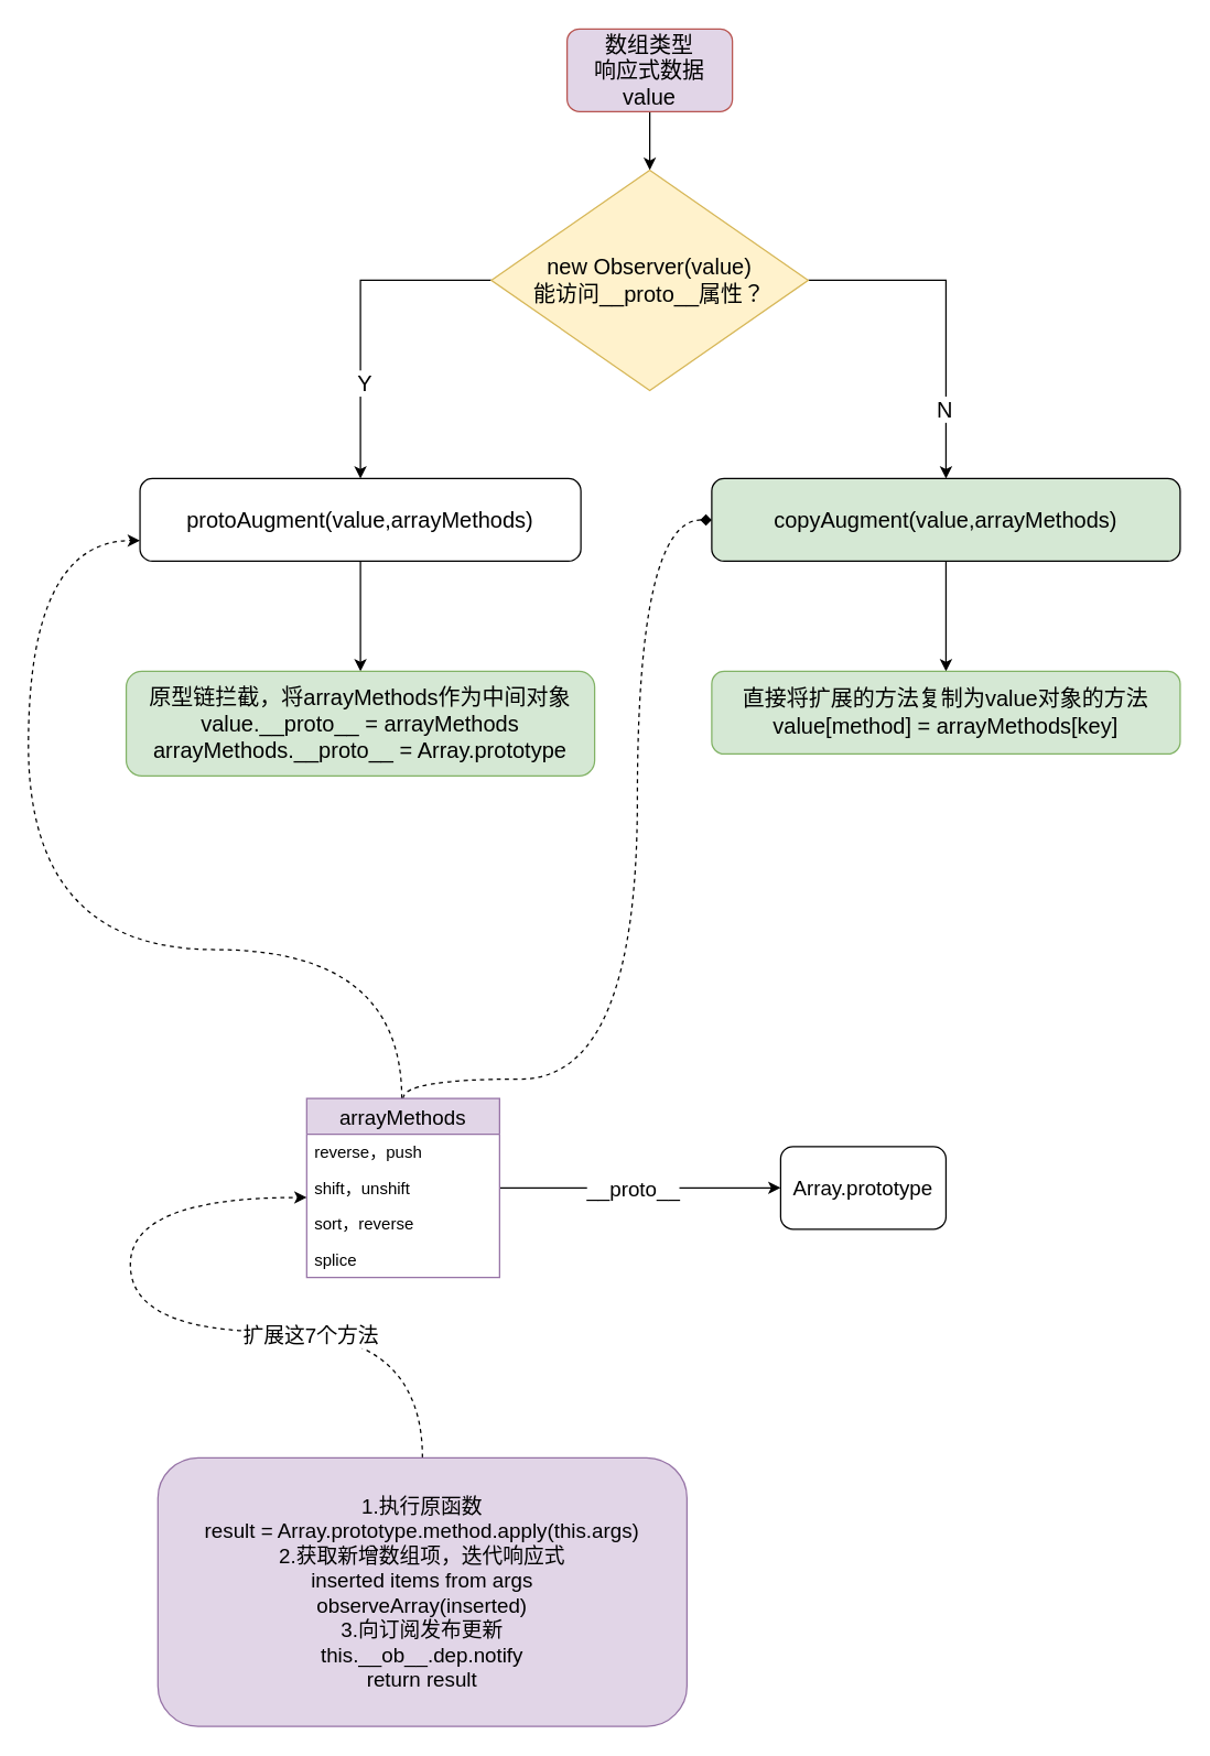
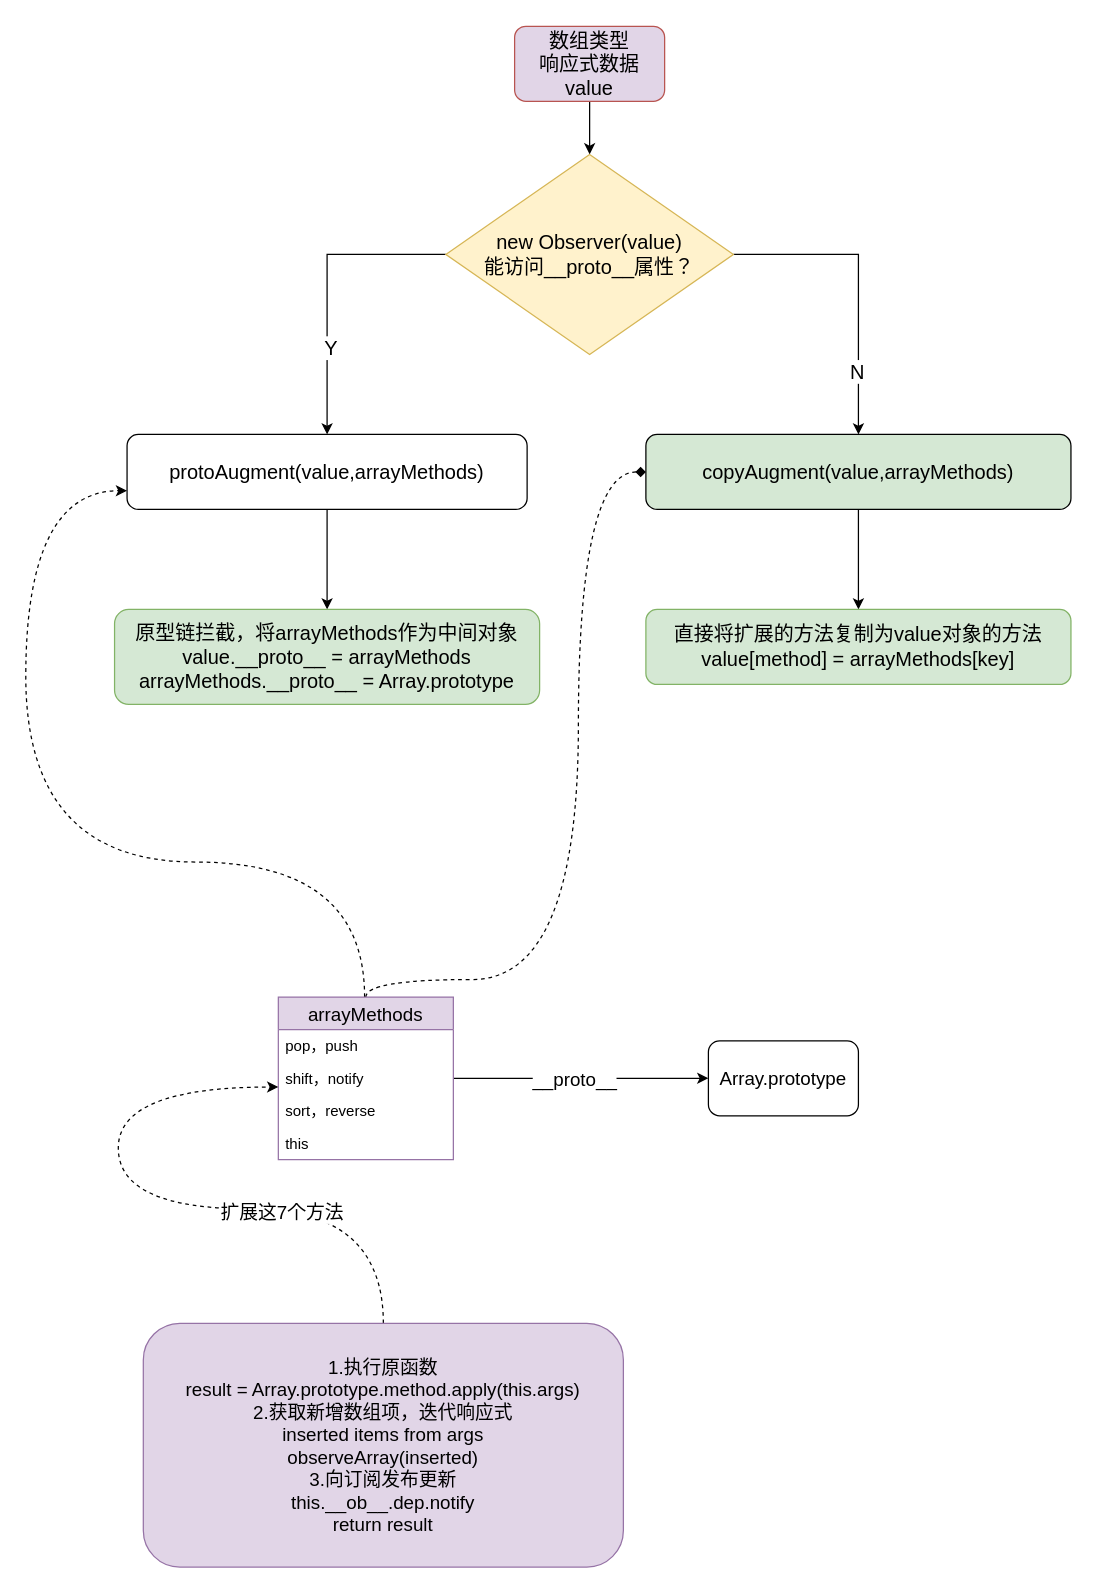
  <mxCell id="0" />
  <mxCell id="1" parent="0" />
  <mxCell id="2" style="edgeStyle=orthogonalEdgeStyle;rounded=0;orthogonalLoop=1;jettySize=auto;html=1;entryX=0.5;entryY=0;entryDx=0;entryDy=0;" parent="1" source="3" target="8" edge="1"><mxGeometry relative="1" as="geometry" /></mxCell>
  <mxCell id="3" value="数组类型&lt;br style=&quot;font-size: 16px&quot;&gt;响应式数据&lt;br&gt;value" style="rounded=1;whiteSpace=wrap;html=1;fontSize=16;fillColor=#e1d5e7;strokeColor=#b85450;" parent="1" vertex="1"><mxGeometry x="411" y="20.5" width="120" height="60" as="geometry" /></mxCell>
  <mxCell id="4" value="" style="edgeStyle=orthogonalEdgeStyle;rounded=0;orthogonalLoop=1;jettySize=auto;html=1;fontSize=16;" parent="1" source="8" target="10" edge="1"><mxGeometry relative="1" as="geometry"><mxPoint x="526" y="208" as="targetPoint" /><Array as="points"><mxPoint x="686" y="203" /></Array></mxGeometry></mxCell>
  <mxCell id="5" value="N" style="text;html=1;resizable=0;points=[];align=center;verticalAlign=middle;labelBackgroundColor=#ffffff;fontSize=16;" parent="4" vertex="1" connectable="0"><mxGeometry x="0.578" y="-2" relative="1" as="geometry"><mxPoint as="offset" /></mxGeometry></mxCell>
  <mxCell id="6" style="edgeStyle=orthogonalEdgeStyle;rounded=0;orthogonalLoop=1;jettySize=auto;html=1;fontSize=16;" parent="1" source="8" target="13" edge="1"><mxGeometry relative="1" as="geometry"><Array as="points"><mxPoint x="261" y="203" /></Array></mxGeometry></mxCell>
  <mxCell id="7" value="Y" style="text;html=1;resizable=0;points=[];align=center;verticalAlign=middle;labelBackgroundColor=#ffffff;fontSize=16;" parent="6" vertex="1" connectable="0"><mxGeometry x="0.413" y="2" relative="1" as="geometry"><mxPoint as="offset" /></mxGeometry></mxCell>
  <mxCell id="8" value="new Observer(value)&lt;br style=&quot;font-size: 16px&quot;&gt;能访问__proto__属性？" style="rhombus;whiteSpace=wrap;html=1;fontSize=16;fillColor=#fff2cc;strokeColor=#d6b656;" parent="1" vertex="1"><mxGeometry x="356" y="123" width="230" height="160" as="geometry" /></mxCell>
  <mxCell id="9" value="" style="edgeStyle=orthogonalEdgeStyle;rounded=0;orthogonalLoop=1;jettySize=auto;html=1;" parent="1" source="10" target="11" edge="1"><mxGeometry relative="1" as="geometry" /></mxCell>
  <mxCell id="10" value="&lt;span style=&quot;white-space: normal ; font-size: 16px&quot;&gt;copyAugment(value,arrayMethods)&lt;/span&gt;" style="rounded=1;whiteSpace=wrap;html=1;fontSize=16;fillColor=#d5e8d4;" parent="1" vertex="1"><mxGeometry x="516" y="347" width="340" height="60" as="geometry" /></mxCell>
  <mxCell id="11" value="&lt;span style=&quot;white-space: normal ; font-size: 16px&quot;&gt;直接将扩展的方法复制为value对象的方法&lt;br&gt;value[method] = arrayMethods[key]&lt;/span&gt;" style="rounded=1;whiteSpace=wrap;html=1;fontSize=16;fillColor=#d5e8d4;strokeColor=#82b366;" parent="1" vertex="1"><mxGeometry x="516" y="487" width="340" height="60" as="geometry" /></mxCell>
  <mxCell id="12" value="" style="edgeStyle=orthogonalEdgeStyle;rounded=0;orthogonalLoop=1;jettySize=auto;html=1;" parent="1" source="13" target="14" edge="1"><mxGeometry relative="1" as="geometry" /></mxCell>
  <mxCell id="13" value="protoAugment(value,arrayMethods)" style="rounded=1;whiteSpace=wrap;html=1;fontSize=16;" parent="1" vertex="1"><mxGeometry x="101" y="347" width="320" height="60" as="geometry" /></mxCell>
  <mxCell id="14" value="原型链拦截，将arrayMethods作为中间对象&lt;br&gt;value.__proto__ = arrayMethods&lt;br&gt;arrayMethods.__proto__ = Array.prototype" style="rounded=1;whiteSpace=wrap;html=1;fontSize=16;fillColor=#d5e8d4;strokeColor=#82b366;" parent="1" vertex="1"><mxGeometry x="91" y="487" width="340" height="76" as="geometry" /></mxCell>
  <mxCell id="15" style="edgeStyle=orthogonalEdgeStyle;rounded=0;orthogonalLoop=1;jettySize=auto;html=1;fontSize=15;" parent="1" source="19" target="24" edge="1"><mxGeometry relative="1" as="geometry" /></mxCell>
  <mxCell id="16" value="__proto__" style="text;html=1;resizable=0;points=[];align=center;verticalAlign=middle;labelBackgroundColor=#ffffff;fontSize=15;" parent="15" vertex="1" connectable="0"><mxGeometry x="-0.245" y="1" relative="1" as="geometry"><mxPoint x="19" y="1" as="offset" /></mxGeometry></mxCell>
  <mxCell id="17" style="edgeStyle=orthogonalEdgeStyle;orthogonalLoop=1;jettySize=auto;html=1;entryX=0;entryY=0.75;entryDx=0;entryDy=0;fontSize=15;dashed=1;curved=1;" parent="1" source="19" target="13" edge="1"><mxGeometry relative="1" as="geometry"><Array as="points"><mxPoint x="291" y="689" /><mxPoint x="20" y="689" /><mxPoint x="20" y="392" /></Array></mxGeometry></mxCell>
  <mxCell id="18" style="edgeStyle=orthogonalEdgeStyle;curved=1;orthogonalLoop=1;jettySize=auto;html=1;dashed=1;fontSize=15;endArrow=diamond;" parent="1" source="19" target="10" edge="1"><mxGeometry relative="1" as="geometry"><Array as="points"><mxPoint x="462" y="783" /><mxPoint x="462" y="377" /></Array></mxGeometry></mxCell>
  <mxCell id="19" value="arrayMethods" style="swimlane;fontStyle=0;childLayout=stackLayout;horizontal=1;startSize=26;fillColor=#e1d5e7;horizontalStack=0;resizeParent=1;resizeParentMax=0;resizeLast=0;collapsible=1;marginBottom=0;fontSize=15;strokeColor=#9673a6;" parent="1" vertex="1"><mxGeometry x="222" y="797" width="140" height="130" as="geometry" /></mxCell>
- <mxCell id="20" value="reverse，push" style="text;strokeColor=none;fillColor=none;align=left;verticalAlign=top;spacingLeft=4;spacingRight=4;overflow=hidden;rotatable=0;points=[[0,0.5],[1,0.5]];portConstraint=eastwest;" parent="19" vertex="1"><mxGeometry y="26" width="140" height="26" as="geometry" /></mxCell>
- <mxCell id="21" value="shift，unshift" style="text;strokeColor=none;fillColor=none;align=left;verticalAlign=top;spacingLeft=4;spacingRight=4;overflow=hidden;rotatable=0;points=[[0,0.5],[1,0.5]];portConstraint=eastwest;" parent="19" vertex="1"><mxGeometry y="52" width="140" height="26" as="geometry" /></mxCell>
+ <mxCell id="20" value="pop，push" style="text;strokeColor=none;fillColor=none;align=left;verticalAlign=top;spacingLeft=4;spacingRight=4;overflow=hidden;rotatable=0;points=[[0,0.5],[1,0.5]];portConstraint=eastwest;" parent="19" vertex="1"><mxGeometry y="26" width="140" height="26" as="geometry" /></mxCell>
+ <mxCell id="21" value="shift，notify" style="text;strokeColor=none;fillColor=none;align=left;verticalAlign=top;spacingLeft=4;spacingRight=4;overflow=hidden;rotatable=0;points=[[0,0.5],[1,0.5]];portConstraint=eastwest;" parent="19" vertex="1"><mxGeometry y="52" width="140" height="26" as="geometry" /></mxCell>
  <mxCell id="22" value="sort，reverse" style="text;strokeColor=none;fillColor=none;align=left;verticalAlign=top;spacingLeft=4;spacingRight=4;overflow=hidden;rotatable=0;points=[[0,0.5],[1,0.5]];portConstraint=eastwest;" parent="19" vertex="1"><mxGeometry y="78" width="140" height="26" as="geometry" /></mxCell>
- <mxCell id="23" value="splice" style="text;strokeColor=none;fillColor=none;align=left;verticalAlign=top;spacingLeft=4;spacingRight=4;overflow=hidden;rotatable=0;points=[[0,0.5],[1,0.5]];portConstraint=eastwest;" parent="19" vertex="1"><mxGeometry y="104" width="140" height="26" as="geometry" /></mxCell>
+ <mxCell id="23" value="this" style="text;strokeColor=none;fillColor=none;align=left;verticalAlign=top;spacingLeft=4;spacingRight=4;overflow=hidden;rotatable=0;points=[[0,0.5],[1,0.5]];portConstraint=eastwest;" parent="19" vertex="1"><mxGeometry y="104" width="140" height="26" as="geometry" /></mxCell>
  <mxCell id="24" value="Array.prototype" style="rounded=1;whiteSpace=wrap;html=1;fontSize=15;" parent="1" vertex="1"><mxGeometry x="566" y="832" width="120" height="60" as="geometry" /></mxCell>
  <mxCell id="25" style="edgeStyle=orthogonalEdgeStyle;curved=1;orthogonalLoop=1;jettySize=auto;html=1;dashed=1;fontSize=15;entryX=0;entryY=0.769;entryDx=0;entryDy=0;entryPerimeter=0;" parent="1" source="27" target="21" edge="1"><mxGeometry relative="1" as="geometry" /></mxCell>
  <mxCell id="26" value="扩展这7个方法" style="text;html=1;resizable=0;points=[];align=center;verticalAlign=middle;labelBackgroundColor=#ffffff;fontSize=15;" parent="25" vertex="1" connectable="0"><mxGeometry x="-0.346" y="2" relative="1" as="geometry"><mxPoint as="offset" /></mxGeometry></mxCell>
  <mxCell id="27" value="1.执行原函数&lt;br&gt;result = Array.prototype.method.apply(this.args)&lt;br&gt;2.获取新增数组项，迭代响应式&lt;br&gt;inserted items from args&lt;br&gt;observeArray(inserted)&lt;br&gt;3.向订阅发布更新&lt;br&gt;this.__ob__.dep.notify&lt;br&gt;return result" style="rounded=1;whiteSpace=wrap;html=1;fontSize=15;fillColor=#e1d5e7;strokeColor=#9673a6;align=center;" parent="1" vertex="1"><mxGeometry x="114" y="1058" width="384" height="195" as="geometry" /></mxCell>
